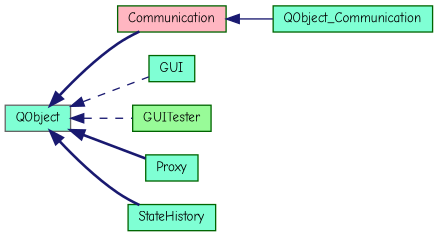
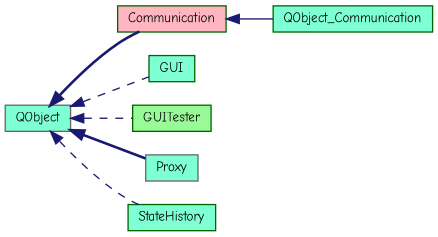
  digraph {
    fontname="Comic Neue"
    rankdir=LR
    node [color=darkgreen fillcolor=aquamarine fontname="Comic Neue" fontsize=10 shape=record style=filled]
    edge [color=midnightblue dir=back fontname="Comic Neue" fontsize=10 labelfontname=Helvetica labelfontsize=10 style=bold]
    n1 [color=gray40 height=0.2 label=QObject width=0.4]
    n2 [fillcolor=lightpink height=0.2 label=Communication width=0.4]
    n3 [height=0.2 label=GUI width=0.4]
    n4 [fillcolor=palegreen height=0.2 label=GUITester width=0.4]
-   n5 [height=0.2 label=Proxy width=0.4]
+   n5 [color=gray40 height=0.2 label=Proxy width=0.4]
    n6 [height=0.2 label=StateHistory width=0.4]
    n7 [height=0.2 label=QObject_Communication width=0.4]
    n1 -> n2
    n1 -> n3 [style=dashed]
    n1 -> n4 [style=dashed]
    n1 -> n5
-   n1 -> n6
+   n1 -> n6 [style=dashed]
    n2 -> n7 [style=solid]
  }
